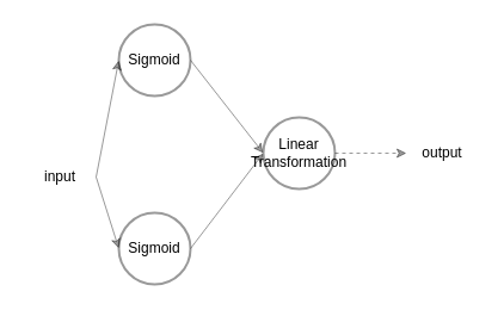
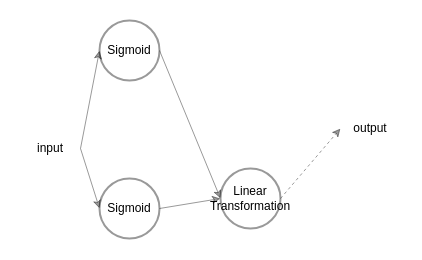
  <mxCell id="0" />
  <mxCell id="1" parent="0" />
  <mxCell id="2" style="rounded=0;orthogonalLoop=1;jettySize=auto;html=1;exitX=1;exitY=0.5;exitDx=0;exitDy=0;entryX=0;entryY=0.5;entryDx=0;entryDy=0;fontColor=#000000;opacity=40;" edge="1" parent="1" source="3" target="7"><mxGeometry relative="1" as="geometry" /></mxCell>
  <mxCell id="3" value="Sigmoid" style="ellipse;whiteSpace=wrap;html=1;aspect=fixed;strokeWidth=2;fillColor=none;fontColor=#000000;align=center;opacity=40;" parent="1" vertex="1"><mxGeometry x="99" y="20" width="60" height="60" as="geometry" /></mxCell>
  <mxCell id="4" style="rounded=0;orthogonalLoop=1;jettySize=auto;html=1;exitX=1;exitY=0.5;exitDx=0;exitDy=0;entryX=0;entryY=0.5;entryDx=0;entryDy=0;fontColor=#000000;opacity=40;" edge="1" parent="1" source="5" target="7"><mxGeometry relative="1" as="geometry"><mxPoint x="250" y="110" as="targetPoint" /></mxGeometry></mxCell>
  <mxCell id="5" value="Sigmoid" style="ellipse;whiteSpace=wrap;html=1;aspect=fixed;strokeWidth=2;fillColor=none;fontColor=#000000;align=center;opacity=40;" parent="1" vertex="1"><mxGeometry x="99" y="178" width="60" height="60" as="geometry" /></mxCell>
  <mxCell id="6" style="edgeStyle=none;rounded=0;orthogonalLoop=1;jettySize=auto;html=1;exitX=1;exitY=0.5;exitDx=0;exitDy=0;strokeColor=#FFFFFF;fontColor=#000000;opacity=40;" edge="1" parent="1" source="7"><mxGeometry relative="1" as="geometry"><mxPoint x="330" y="128.047" as="targetPoint" /></mxGeometry></mxCell>
- <mxCell id="7" value="Linear Transformation" style="ellipse;whiteSpace=wrap;html=1;aspect=fixed;strokeWidth=2;fillColor=none;fontColor=#000000;align=center;opacity=40;" parent="1" vertex="1"><mxGeometry x="220" y="98" width="60" height="60" as="geometry" /></mxCell>
+ <mxCell id="7" value="Linear Transformation" style="ellipse;whiteSpace=wrap;html=1;aspect=fixed;strokeWidth=2;fillColor=none;fontColor=#000000;align=center;opacity=40;" parent="1" vertex="1"><mxGeometry x="220" y="168" width="60" height="60" as="geometry" /></mxCell>
  <mxCell id="8" style="rounded=0;orthogonalLoop=1;jettySize=auto;html=1;exitX=1;exitY=0.5;exitDx=0;exitDy=0;entryX=0;entryY=0.5;entryDx=0;entryDy=0;fontColor=#000000;opacity=40;" edge="1" parent="1" source="10" target="3"><mxGeometry relative="1" as="geometry" /></mxCell>
  <mxCell id="9" style="rounded=0;orthogonalLoop=1;jettySize=auto;html=1;exitX=1;exitY=0.5;exitDx=0;exitDy=0;entryX=0;entryY=0.5;entryDx=0;entryDy=0;fontColor=#000000;opacity=40;" edge="1" parent="1" source="10" target="5"><mxGeometry relative="1" as="geometry" /></mxCell>
  <mxCell id="10" value="input" style="ellipse;whiteSpace=wrap;html=1;aspect=fixed;strokeWidth=2;fillColor=none;fontColor=#000000;align=center;opacity=40;strokeColor=none;" vertex="1" parent="1"><mxGeometry x="20" y="118" width="60" height="60" as="geometry" /></mxCell>
  <mxCell id="11" value="output" style="ellipse;whiteSpace=wrap;html=1;aspect=fixed;strokeWidth=2;fillColor=none;fontColor=#000000;align=center;opacity=40;strokeColor=none;" vertex="1" parent="1"><mxGeometry x="340" y="98" width="60" height="60" as="geometry" /></mxCell>
  <mxCell id="12" style="rounded=0;orthogonalLoop=1;jettySize=auto;html=1;exitX=1;exitY=0.5;exitDx=0;exitDy=0;entryX=0;entryY=0.5;entryDx=0;entryDy=0;fontColor=#000000;opacity=40;dashed=1;" edge="1" parent="1" source="7" target="11"><mxGeometry relative="1" as="geometry"><mxPoint x="290" y="140" as="sourcePoint" /><mxPoint x="351" y="218" as="targetPoint" /></mxGeometry></mxCell>
